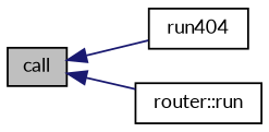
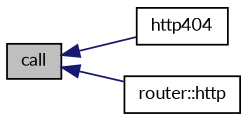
  digraph {
    fontname=Lato
    rankdir=LR
    node [color=black fillcolor=white fontname=Lato fontsize=10 shape=record style=filled]
    edge [color=midnightblue dir=back fontname=Lato fontsize=10 labelfontname=Helvetica labelfontsize=10 style=solid]
    n1 [fillcolor=grey75 fontcolor=black height=0.2 label=call width=0.4]
-   n2 [height=0.2 label=run404 width=0.4]
-   n3 [height=0.2 label="router::run" width=0.4]
+   n2 [height=0.2 label=http404 width=0.4]
+   n3 [height=0.2 label="router::http" width=0.4]
    n1 -> n2
    n1 -> n3
  }
